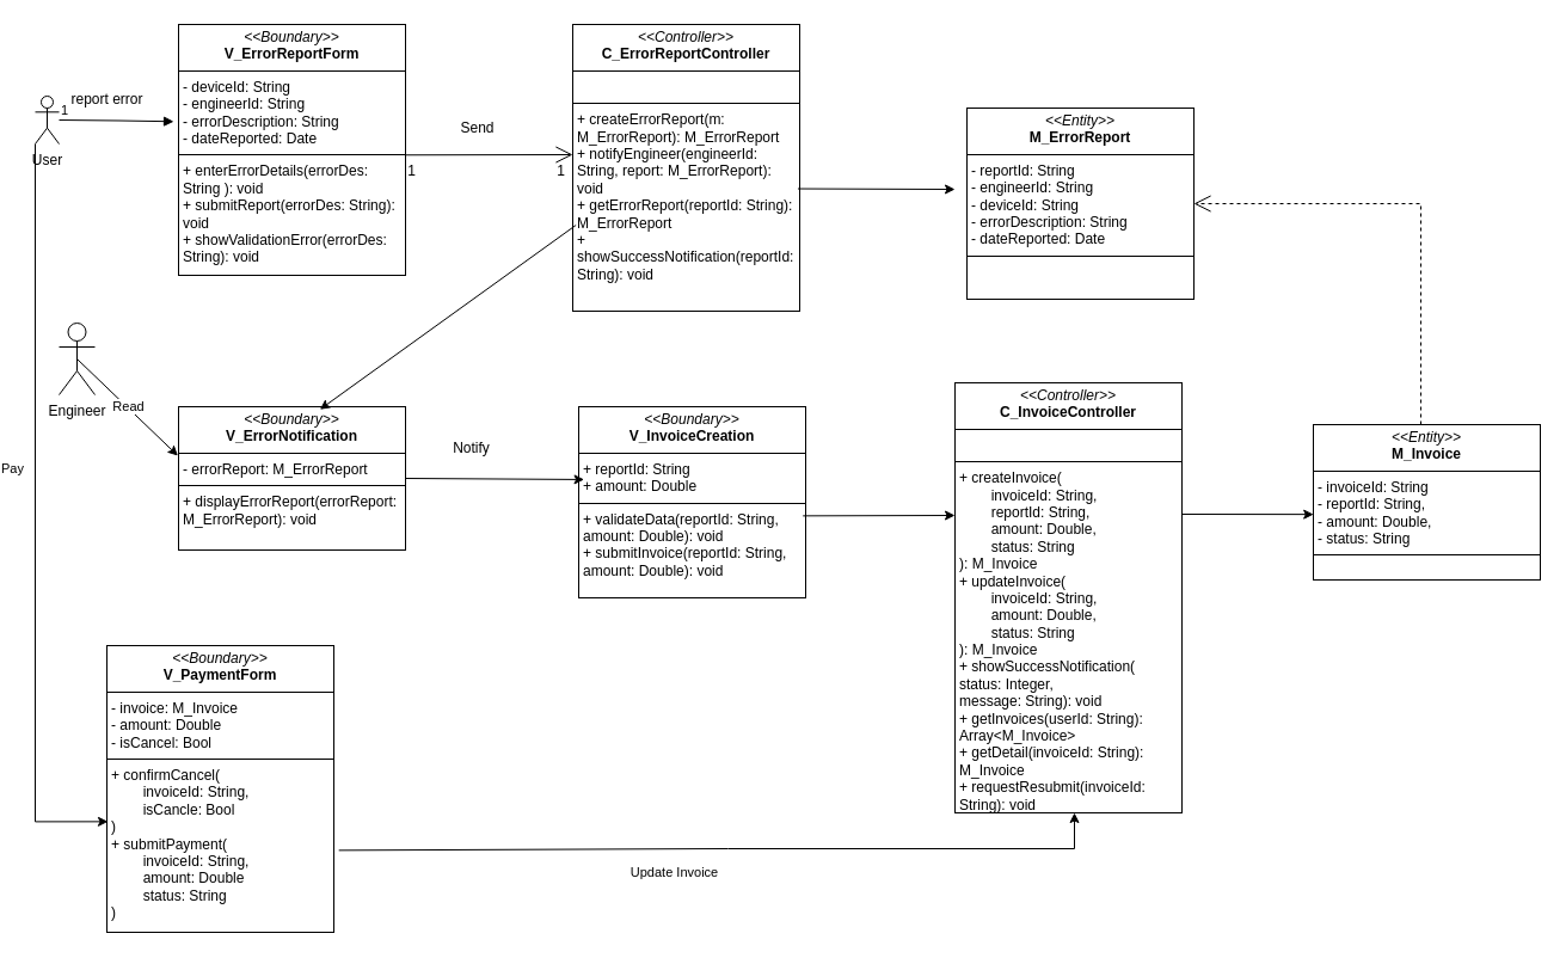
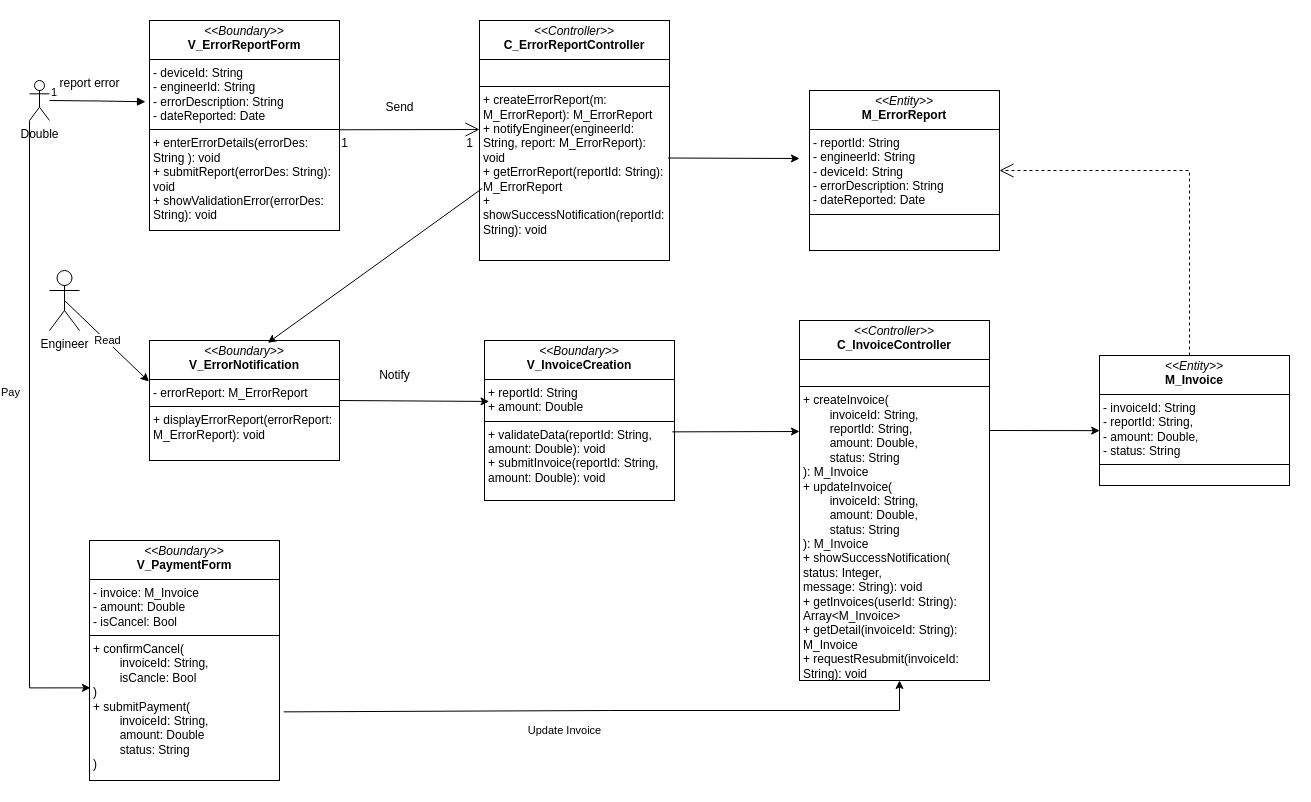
  <mxCell id="0" />
  <mxCell id="1" parent="0" />
- <mxCell id="2" value="User&lt;div&gt;&lt;br&gt;&lt;/div&gt;" style="shape=umlActor;verticalLabelPosition=bottom;verticalAlign=top;html=1;" parent="1" vertex="1"><mxGeometry x="20" y="80" width="20" height="40" as="geometry" /></mxCell>
+ <mxCell id="2" value="Double&lt;div&gt;&lt;br&gt;&lt;/div&gt;" style="shape=umlActor;verticalLabelPosition=bottom;verticalAlign=top;html=1;" parent="1" vertex="1"><mxGeometry x="20" y="80" width="20" height="40" as="geometry" /></mxCell>
  <mxCell id="3" value="&lt;p style=&quot;margin:0px;margin-top:4px;text-align:center;&quot;&gt;&lt;i&gt;&amp;lt;&amp;lt;Boundary&amp;gt;&amp;gt;&lt;/i&gt;&lt;br&gt;&lt;b&gt;V_&lt;/b&gt;&lt;span style=&quot;background-color: transparent; color: light-dark(rgb(0, 0, 0), rgb(255, 255, 255)); text-align: left;&quot;&gt;&lt;b&gt;ErrorReportForm&lt;/b&gt;&lt;/span&gt;&lt;/p&gt;&lt;hr size=&quot;1&quot; style=&quot;border-style:solid;&quot;&gt;&lt;p style=&quot;margin:0px;margin-left:4px;&quot;&gt;&lt;span style=&quot;background-color: transparent; color: light-dark(rgb(0, 0, 0), rgb(255, 255, 255));&quot;&gt;- deviceId: String&lt;/span&gt;&lt;/p&gt;&lt;p style=&quot;margin:0px;margin-left:4px;&quot;&gt;&lt;span style=&quot;background-color: transparent; color: light-dark(rgb(0, 0, 0), rgb(255, 255, 255));&quot;&gt;- engineerId: String&lt;/span&gt;&lt;/p&gt;&lt;p style=&quot;margin:0px;margin-left:4px;&quot;&gt;&lt;span style=&quot;background-color: transparent; color: light-dark(rgb(0, 0, 0), rgb(255, 255, 255));&quot;&gt;- errorDescription: String&lt;/span&gt;&lt;/p&gt;&lt;p style=&quot;margin:0px;margin-left:4px;&quot;&gt;- dateReported: Date&lt;/p&gt;&lt;hr size=&quot;1&quot; style=&quot;border-style:solid;&quot;&gt;&lt;p style=&quot;margin:0px;margin-left:4px;&quot;&gt;+ enterErrorDetails(errorDes: String ): void&lt;br&gt;+ submitReport(errorDes: String): void&lt;/p&gt;&lt;p style=&quot;margin:0px;margin-left:4px;&quot;&gt;+ showValidationError(errorDes: String): void&lt;/p&gt;" style="verticalAlign=top;align=left;overflow=fill;html=1;whiteSpace=wrap;" parent="1" vertex="1"><mxGeometry x="140" y="20" width="190" height="210" as="geometry" /></mxCell>
  <mxCell id="4" value="&lt;p style=&quot;margin:0px;margin-top:4px;text-align:center;&quot;&gt;&lt;i&gt;&amp;lt;&amp;lt;Controller&amp;gt;&amp;gt;&lt;/i&gt;&lt;br&gt;&lt;b&gt;C_&lt;/b&gt;&lt;span style=&quot;background-color: transparent; color: light-dark(rgb(0, 0, 0), rgb(255, 255, 255)); text-align: left;&quot;&gt;&lt;b&gt;ErrorReportController&lt;/b&gt;&lt;/span&gt;&lt;/p&gt;&lt;hr size=&quot;1&quot; style=&quot;border-style:solid;&quot;&gt;&lt;p style=&quot;margin:0px;margin-left:4px;&quot;&gt;&lt;br&gt;&lt;/p&gt;&lt;hr size=&quot;1&quot; style=&quot;border-style:solid;&quot;&gt;&lt;p style=&quot;margin:0px;margin-left:4px;&quot;&gt;+&amp;nbsp;&lt;span style=&quot;background-color: transparent; color: light-dark(rgb(0, 0, 0), rgb(255, 255, 255));&quot;&gt;createErrorReport(m: M_ErrorReport&lt;/span&gt;&lt;span style=&quot;background-color: transparent; color: light-dark(rgb(0, 0, 0), rgb(255, 255, 255));&quot;&gt;): M_ErrorReport&lt;/span&gt;&lt;/p&gt;&lt;p style=&quot;margin:0px;margin-left:4px;&quot;&gt;&lt;span style=&quot;background-color: transparent; color: light-dark(rgb(0, 0, 0), rgb(255, 255, 255));&quot;&gt;+ notifyEngineer(engineerId: String, report: M_ErrorReport): void&amp;nbsp;&lt;/span&gt;&lt;/p&gt;&lt;p style=&quot;margin:0px;margin-left:4px;&quot;&gt;&lt;span style=&quot;background-color: transparent; color: light-dark(rgb(0, 0, 0), rgb(255, 255, 255));&quot;&gt;+ getErrorReport(reportId: String): M_ErrorReport&lt;/span&gt;&lt;/p&gt;&lt;p style=&quot;margin:0px;margin-left:4px;&quot;&gt;&lt;span style=&quot;background-color: transparent; color: light-dark(rgb(0, 0, 0), rgb(255, 255, 255));&quot;&gt;+ showSuccessNotification(reportId: String): void&lt;/span&gt;&lt;/p&gt;" style="verticalAlign=top;align=left;overflow=fill;html=1;whiteSpace=wrap;" parent="1" vertex="1"><mxGeometry x="470" y="20" width="190" height="240" as="geometry" /></mxCell>
  <mxCell id="5" value="&lt;p style=&quot;margin:0px;margin-top:4px;text-align:center;&quot;&gt;&lt;i&gt;&amp;lt;&amp;lt;Entity&amp;gt;&amp;gt;&lt;/i&gt;&lt;br&gt;&lt;b&gt;M_ErrorReport&lt;/b&gt;&lt;/p&gt;&lt;hr size=&quot;1&quot; style=&quot;border-style:solid;&quot;&gt;&lt;p style=&quot;margin:0px;margin-left:4px;&quot;&gt;- reportId: String&lt;/p&gt;&lt;p style=&quot;margin:0px;margin-left:4px;&quot;&gt;- engineerId: String&lt;/p&gt;&lt;p style=&quot;margin:0px;margin-left:4px;&quot;&gt;- deviceId: String&lt;/p&gt;&lt;p style=&quot;margin:0px;margin-left:4px;&quot;&gt;- errorDescription: String&lt;/p&gt;&lt;p style=&quot;margin:0px;margin-left:4px;&quot;&gt;- dateReported: Date&lt;/p&gt;&lt;hr size=&quot;1&quot; style=&quot;border-style:solid;&quot;&gt;&lt;p style=&quot;margin:0px;margin-left:4px;&quot;&gt;&lt;br&gt;&lt;/p&gt;" style="verticalAlign=top;align=left;overflow=fill;html=1;whiteSpace=wrap;" parent="1" vertex="1"><mxGeometry x="800" y="90" width="190" height="160" as="geometry" /></mxCell>
  <mxCell id="6" value="&lt;p style=&quot;margin:0px;margin-top:4px;text-align:center;&quot;&gt;&lt;i&gt;&amp;lt;&amp;lt;Boundary&amp;gt;&amp;gt;&lt;/i&gt;&lt;br&gt;&lt;b&gt;V_ErrorNotification&lt;/b&gt;&lt;/p&gt;&lt;hr size=&quot;1&quot; style=&quot;border-style:solid;&quot;&gt;&lt;p style=&quot;margin:0px;margin-left:4px;&quot;&gt;- errorReport: M_ErrorReport&lt;/p&gt;&lt;hr size=&quot;1&quot; style=&quot;border-style:solid;&quot;&gt;&lt;p style=&quot;margin:0px;margin-left:4px;&quot;&gt;+ displayErrorReport(errorReport: M_ErrorReport): void&lt;/p&gt;" style="verticalAlign=top;align=left;overflow=fill;html=1;whiteSpace=wrap;" parent="1" vertex="1"><mxGeometry x="140" y="340" width="190" height="120" as="geometry" /></mxCell>
  <mxCell id="7" value="&lt;p style=&quot;margin:0px;margin-top:4px;text-align:center;&quot;&gt;&lt;i&gt;&amp;lt;&amp;lt;Boundary&amp;gt;&amp;gt;&lt;/i&gt;&lt;br&gt;&lt;b&gt;V_InvoiceCreation&lt;/b&gt;&lt;/p&gt;&lt;hr size=&quot;1&quot; style=&quot;border-style:solid;&quot;&gt;&lt;p style=&quot;margin:0px;margin-left:4px;&quot;&gt;+ reportId: String&lt;/p&gt;&lt;p style=&quot;margin:0px;margin-left:4px;&quot;&gt;+ amount: Double&lt;/p&gt;&lt;hr size=&quot;1&quot; style=&quot;border-style:solid;&quot;&gt;&lt;p style=&quot;margin:0px;margin-left:4px;&quot;&gt;+ validateData(reportId: String, amount: Double): void&lt;/p&gt;&lt;p style=&quot;margin:0px;margin-left:4px;&quot;&gt;+ submitInvoice(reportId: String, amount: Double): void&lt;/p&gt;" style="verticalAlign=top;align=left;overflow=fill;html=1;whiteSpace=wrap;" parent="1" vertex="1"><mxGeometry x="475" y="340" width="190" height="160" as="geometry" /></mxCell>
  <mxCell id="8" value="&lt;p style=&quot;margin:0px;margin-top:4px;text-align:center;&quot;&gt;&lt;i&gt;&amp;lt;&amp;lt;Entity&amp;gt;&amp;gt;&lt;/i&gt;&lt;br&gt;&lt;b&gt;M_Invoice&lt;/b&gt;&lt;/p&gt;&lt;hr size=&quot;1&quot; style=&quot;border-style:solid;&quot;&gt;&lt;p style=&quot;margin:0px;margin-left:4px;&quot;&gt;- invoiceId: String&lt;/p&gt;&lt;p style=&quot;margin:0px;margin-left:4px;&quot;&gt;- reportId: String,&lt;/p&gt;&lt;p style=&quot;margin:0px;margin-left:4px;&quot;&gt;- amount: Double,&lt;/p&gt;&lt;p style=&quot;margin:0px;margin-left:4px;&quot;&gt;- status: String&lt;/p&gt;&lt;hr size=&quot;1&quot; style=&quot;border-style:solid;&quot;&gt;&lt;p style=&quot;margin:0px;margin-left:4px;&quot;&gt;&lt;br&gt;&lt;/p&gt;" style="verticalAlign=top;align=left;overflow=fill;html=1;whiteSpace=wrap;" parent="1" vertex="1"><mxGeometry x="1090" y="355" width="190" height="130" as="geometry" /></mxCell>
  <mxCell id="9" value="&lt;p style=&quot;margin:0px;margin-top:4px;text-align:center;&quot;&gt;&lt;i&gt;&amp;lt;&amp;lt;Controller&amp;gt;&amp;gt;&lt;/i&gt;&lt;br&gt;&lt;b&gt;C_InvoiceController&lt;/b&gt;&lt;/p&gt;&lt;hr size=&quot;1&quot; style=&quot;border-style:solid;&quot;&gt;&lt;p style=&quot;margin:0px;margin-left:4px;&quot;&gt;&lt;br&gt;&lt;/p&gt;&lt;hr size=&quot;1&quot; style=&quot;border-style:solid;&quot;&gt;&lt;p style=&quot;margin:0px;margin-left:4px;&quot;&gt;+ createInvoice(&lt;/p&gt;&lt;p style=&quot;margin:0px;margin-left:4px;&quot;&gt;&lt;span style=&quot;white-space: pre;&quot;&gt;&#09;&lt;/span&gt;invoiceId: String,&lt;br&gt;&lt;/p&gt;&lt;p style=&quot;margin:0px;margin-left:4px;&quot;&gt;&lt;span style=&quot;white-space: pre;&quot;&gt;&#09;&lt;/span&gt;reportId: String,&lt;br&gt;&lt;/p&gt;&lt;p style=&quot;margin:0px;margin-left:4px;&quot;&gt;&lt;span style=&quot;white-space: pre;&quot;&gt;&#09;&lt;/span&gt;amount: Double,&lt;br&gt;&lt;/p&gt;&lt;p style=&quot;margin:0px;margin-left:4px;&quot;&gt;&lt;span style=&quot;white-space: pre;&quot;&gt;&#09;&lt;/span&gt;status: String&lt;br&gt;&lt;/p&gt;&lt;p style=&quot;margin:0px;margin-left:4px;&quot;&gt;): M_Invoice&lt;/p&gt;&lt;p style=&quot;margin:0px;margin-left:4px;&quot;&gt;+ updateInvoice(&lt;/p&gt;&lt;p style=&quot;margin:0px;margin-left:4px;&quot;&gt;&lt;span style=&quot;white-space: pre;&quot;&gt;&#09;&lt;/span&gt;invoiceId: String,&lt;br&gt;&lt;/p&gt;&lt;p style=&quot;margin:0px;margin-left:4px;&quot;&gt;&lt;span style=&quot;white-space: pre;&quot;&gt;&#09;&lt;/span&gt;amount: Double,&lt;br&gt;&lt;/p&gt;&lt;p style=&quot;margin:0px;margin-left:4px;&quot;&gt;&lt;span style=&quot;white-space: pre;&quot;&gt;&#09;&lt;/span&gt;status: String&lt;br&gt;&lt;/p&gt;&lt;p style=&quot;margin:0px;margin-left:4px;&quot;&gt;): M_Invoice&lt;/p&gt;&lt;p style=&quot;margin:0px;margin-left:4px;&quot;&gt;+ showSuccessNotification(&lt;/p&gt;&lt;p style=&quot;margin:0px;margin-left:4px;&quot;&gt;status: Integer,&lt;/p&gt;&lt;p style=&quot;margin:0px;margin-left:4px;&quot;&gt;message: String): void&lt;/p&gt;&lt;p style=&quot;margin:0px;margin-left:4px;&quot;&gt;+ getInvoices(userId: String):&lt;/p&gt;&lt;p style=&quot;margin:0px;margin-left:4px;&quot;&gt;Array&amp;lt;M_Invoice&amp;gt;&lt;/p&gt;&lt;p style=&quot;margin:0px;margin-left:4px;&quot;&gt;+ getDetail(invoiceId: String): M_Invoice&lt;/p&gt;&lt;p style=&quot;margin:0px;margin-left:4px;&quot;&gt;+ requestResubmit(invoiceId: String): void&lt;/p&gt;" style="verticalAlign=top;align=left;overflow=fill;html=1;whiteSpace=wrap;" parent="1" vertex="1"><mxGeometry x="790" y="320" width="190" height="360" as="geometry" /></mxCell>
  <mxCell id="10" value="&lt;p style=&quot;margin:0px;margin-top:4px;text-align:center;&quot;&gt;&lt;i&gt;&amp;lt;&amp;lt;Boundary&amp;gt;&amp;gt;&lt;/i&gt;&lt;br&gt;&lt;b&gt;V_PaymentForm&lt;/b&gt;&lt;/p&gt;&lt;hr size=&quot;1&quot; style=&quot;border-style:solid;&quot;&gt;&lt;p style=&quot;margin:0px;margin-left:4px;&quot;&gt;- invoice: M_Invoice&lt;br&gt;- amount: Double&lt;/p&gt;&lt;p style=&quot;margin:0px;margin-left:4px;&quot;&gt;- isCancel: Bool&lt;/p&gt;&lt;hr size=&quot;1&quot; style=&quot;border-style:solid;&quot;&gt;&lt;p style=&quot;margin:0px;margin-left:4px;&quot;&gt;+ confirmCancel(&amp;nbsp;&lt;/p&gt;&lt;p style=&quot;margin:0px;margin-left:4px;&quot;&gt;&lt;span style=&quot;white-space: pre;&quot;&gt;&#09;&lt;/span&gt;invoiceId: String,&lt;br&gt;&lt;/p&gt;&lt;p style=&quot;margin:0px;margin-left:4px;&quot;&gt;&lt;span style=&quot;white-space: pre;&quot;&gt;&#09;&lt;/span&gt;isCancle: Bool&lt;br&gt;&lt;/p&gt;&lt;p style=&quot;margin:0px;margin-left:4px;&quot;&gt;)&lt;br&gt;+ submitPayment(&lt;/p&gt;&lt;p style=&quot;margin:0px;margin-left:4px;&quot;&gt;&lt;span style=&quot;white-space: pre;&quot;&gt;&#09;&lt;/span&gt;invoiceId: String,&lt;br&gt;&lt;/p&gt;&lt;p style=&quot;margin:0px;margin-left:4px;&quot;&gt;&lt;span style=&quot;white-space: pre;&quot;&gt;&#09;&lt;/span&gt;amount: Double&lt;br&gt;&lt;/p&gt;&lt;p style=&quot;margin:0px;margin-left:4px;&quot;&gt;&lt;span style=&quot;white-space: pre;&quot;&gt;&#09;&lt;/span&gt;status: String&lt;br&gt;&lt;/p&gt;&lt;p style=&quot;margin:0px;margin-left:4px;&quot;&gt;)&lt;/p&gt;" style="verticalAlign=top;align=left;overflow=fill;html=1;whiteSpace=wrap;" parent="1" vertex="1"><mxGeometry x="80" y="540" width="190" height="240" as="geometry" /></mxCell>
  <mxCell id="11" value="" style="endArrow=block;endFill=1;html=1;edgeStyle=orthogonalEdgeStyle;align=left;verticalAlign=top;rounded=0;entryX=-0.021;entryY=0.387;entryDx=0;entryDy=0;entryPerimeter=0;" parent="1" target="3" edge="1"><mxGeometry x="-1" relative="1" as="geometry"><mxPoint x="40" y="100" as="sourcePoint" /><mxPoint x="130" y="100" as="targetPoint" /></mxGeometry></mxCell>
  <mxCell id="12" value="1" style="edgeLabel;resizable=0;html=1;align=left;verticalAlign=bottom;" parent="11" connectable="0" vertex="1"><mxGeometry x="-1" relative="1" as="geometry" /></mxCell>
  <mxCell id="13" value="report error" style="text;html=1;align=center;verticalAlign=middle;resizable=0;points=[];autosize=1;strokeColor=none;fillColor=none;" parent="1" vertex="1"><mxGeometry x="40" y="68" width="80" height="30" as="geometry" /></mxCell>
  <mxCell id="14" value="Send" style="text;html=1;align=center;verticalAlign=middle;resizable=0;points=[];autosize=1;strokeColor=none;fillColor=none;" parent="1" vertex="1"><mxGeometry x="365" y="92" width="50" height="30" as="geometry" /></mxCell>
  <mxCell id="15" value="1" style="text;html=1;align=center;verticalAlign=middle;resizable=0;points=[];autosize=1;strokeColor=none;fillColor=none;" parent="1" vertex="1"><mxGeometry x="445" y="128" width="30" height="30" as="geometry" /></mxCell>
  <mxCell id="16" value="1" style="text;html=1;align=center;verticalAlign=middle;resizable=0;points=[];autosize=1;strokeColor=none;fillColor=none;" parent="1" vertex="1"><mxGeometry x="320" y="128" width="30" height="30" as="geometry" /></mxCell>
  <mxCell id="17" value="" style="endArrow=open;endFill=1;endSize=12;html=1;rounded=0;" parent="1" edge="1"><mxGeometry width="160" relative="1" as="geometry"><mxPoint x="330" y="129.29" as="sourcePoint" /><mxPoint x="470" y="129" as="targetPoint" /></mxGeometry></mxCell>
  <mxCell id="18" value="" style="endArrow=classic;html=1;rounded=0;exitX=0.992;exitY=0.573;exitDx=0;exitDy=0;exitPerimeter=0;" parent="1" source="4" edge="1"><mxGeometry width="50" height="50" relative="1" as="geometry"><mxPoint x="560" y="290" as="sourcePoint" /><mxPoint x="790" y="158" as="targetPoint" /></mxGeometry></mxCell>
  <mxCell id="19" value="" style="endArrow=classic;html=1;rounded=0;exitX=0.014;exitY=0.7;exitDx=0;exitDy=0;exitPerimeter=0;entryX=0.623;entryY=0.019;entryDx=0;entryDy=0;entryPerimeter=0;" parent="1" source="4" target="6" edge="1"><mxGeometry width="50" height="50" relative="1" as="geometry"><mxPoint x="560" y="360" as="sourcePoint" /><mxPoint x="610" y="310" as="targetPoint" /></mxGeometry></mxCell>
  <mxCell id="20" value="Notify" style="text;html=1;align=center;verticalAlign=middle;resizable=0;points=[];autosize=1;strokeColor=none;fillColor=none;" parent="1" vertex="1"><mxGeometry x="360" y="360" width="50" height="30" as="geometry" /></mxCell>
  <mxCell id="21" value="Engineer" style="shape=umlActor;verticalLabelPosition=bottom;verticalAlign=top;html=1;outlineConnect=0;" parent="1" vertex="1"><mxGeometry x="40" y="270" width="30" height="60" as="geometry" /></mxCell>
  <mxCell id="22" value="" style="endArrow=classic;html=1;rounded=0;exitX=0.5;exitY=0.5;exitDx=0;exitDy=0;exitPerimeter=0;entryX=-0.003;entryY=0.342;entryDx=0;entryDy=0;entryPerimeter=0;" parent="1" source="21" target="6" edge="1"><mxGeometry width="50" height="50" relative="1" as="geometry"><mxPoint x="250" y="300" as="sourcePoint" /><mxPoint x="300" y="250" as="targetPoint" /></mxGeometry></mxCell>
  <mxCell id="23" value="Read" style="edgeLabel;html=1;align=center;verticalAlign=middle;resizable=0;points=[];" parent="22" vertex="1" connectable="0"><mxGeometry x="0.251" y="1" relative="1" as="geometry"><mxPoint x="-11" y="-10" as="offset" /></mxGeometry></mxCell>
  <mxCell id="24" value="" style="endArrow=classic;html=1;rounded=0;exitX=1;exitY=0.5;exitDx=0;exitDy=0;entryX=0.024;entryY=0.381;entryDx=0;entryDy=0;entryPerimeter=0;" parent="1" source="6" target="7" edge="1"><mxGeometry width="50" height="50" relative="1" as="geometry"><mxPoint x="500" y="430" as="sourcePoint" /><mxPoint x="550" y="380" as="targetPoint" /></mxGeometry></mxCell>
  <mxCell id="25" value="" style="endArrow=classic;html=1;rounded=0;exitX=0.988;exitY=0.571;exitDx=0;exitDy=0;exitPerimeter=0;" parent="1" source="7" edge="1"><mxGeometry width="50" height="50" relative="1" as="geometry"><mxPoint x="540" y="480" as="sourcePoint" /><mxPoint x="790" y="431" as="targetPoint" /></mxGeometry></mxCell>
  <mxCell id="26" value="" style="endArrow=classic;html=1;rounded=0;exitX=0.988;exitY=0.571;exitDx=0;exitDy=0;exitPerimeter=0;entryX=0.001;entryY=0.578;entryDx=0;entryDy=0;entryPerimeter=0;" parent="1" target="8" edge="1"><mxGeometry width="50" height="50" relative="1" as="geometry"><mxPoint x="980" y="430" as="sourcePoint" /><mxPoint x="1107" y="430" as="targetPoint" /></mxGeometry></mxCell>
  <mxCell id="27" style="edgeStyle=orthogonalEdgeStyle;rounded=0;orthogonalLoop=1;jettySize=auto;html=1;exitX=0;exitY=1;exitDx=0;exitDy=0;exitPerimeter=0;entryX=0.005;entryY=0.614;entryDx=0;entryDy=0;entryPerimeter=0;" parent="1" source="2" target="10" edge="1"><mxGeometry relative="1" as="geometry" /></mxCell>
  <mxCell id="28" value="Pay" style="edgeLabel;html=1;align=center;verticalAlign=middle;resizable=0;points=[];" parent="27" vertex="1" connectable="0"><mxGeometry x="-0.1" y="-4" relative="1" as="geometry"><mxPoint x="-16" y="-12" as="offset" /></mxGeometry></mxCell>
  <mxCell id="29" value="" style="endArrow=classic;html=1;rounded=0;exitX=1.022;exitY=0.714;exitDx=0;exitDy=0;exitPerimeter=0;" parent="1" source="10" edge="1"><mxGeometry width="50" height="50" relative="1" as="geometry"><mxPoint x="530" y="420" as="sourcePoint" /><mxPoint x="890" y="680" as="targetPoint" /><Array as="points"><mxPoint x="600" y="710" /><mxPoint x="890" y="710" /></Array></mxGeometry></mxCell>
  <mxCell id="30" value="Update Invoice" style="edgeLabel;html=1;align=center;verticalAlign=middle;resizable=0;points=[];" parent="29" vertex="1" connectable="0"><mxGeometry x="-0.129" y="-5" relative="1" as="geometry"><mxPoint x="-1" y="14" as="offset" /></mxGeometry></mxCell>
  <mxCell id="31" value="" style="endArrow=open;endSize=12;dashed=1;html=1;rounded=0;entryX=1;entryY=0.5;entryDx=0;entryDy=0;" parent="1" target="5" edge="1"><mxGeometry width="160" relative="1" as="geometry"><mxPoint x="1180" y="355" as="sourcePoint" /><mxPoint x="1180" y="180" as="targetPoint" /><Array as="points"><mxPoint x="1180" y="170" /></Array></mxGeometry></mxCell>
